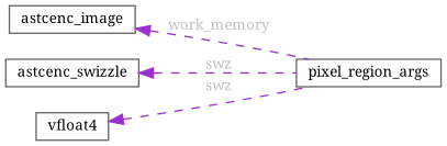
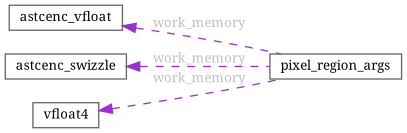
  digraph {
    fontname="Noto Serif"
    rankdir=LR
    node [color=gray40 fillcolor=white fontname="Noto Serif" fontsize=10 shape=box style=filled]
    edge [color=darkorchid3 dir=back fontcolor=grey fontname="Noto Serif" fontsize=10 labelfontname=Helvetica labelfontsize=10 style=dashed]
    n1 [height=0.2 label=pixel_region_args width=0.4]
-   n2 [height=0.2 label=astcenc_image width=0.4]
+   n2 [height=0.2 label=astcenc_vfloat width=0.4]
    n3 [height=0.2 label=astcenc_swizzle width=0.4]
    n4 [height=0.2 label=vfloat4 width=0.4]
    n2 -> n1 [label=" work_memory"]
-   n3 -> n1 [label=" swz"]
-   n4 -> n1 [label=" swz"]
+   n3 -> n1 [label=" work_memory"]
+   n4 -> n1 [label=" work_memory"]
  }
